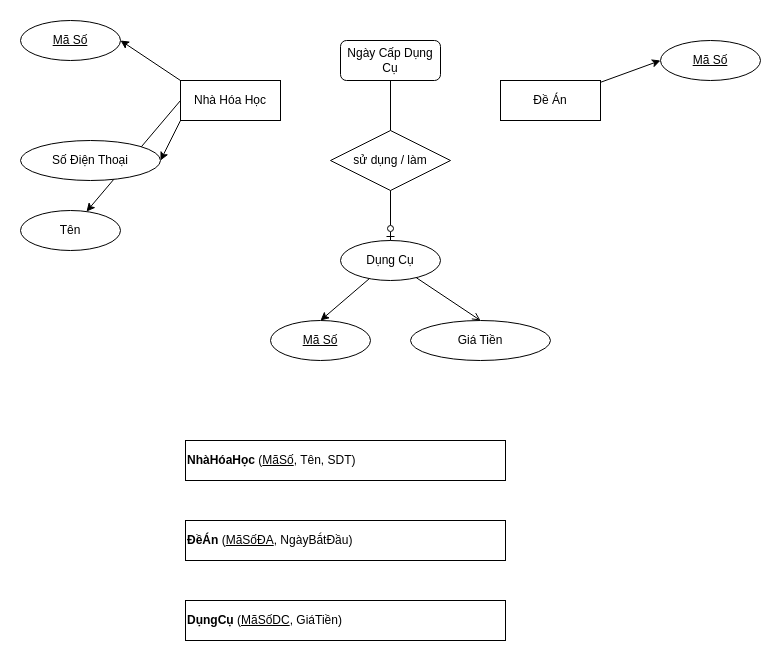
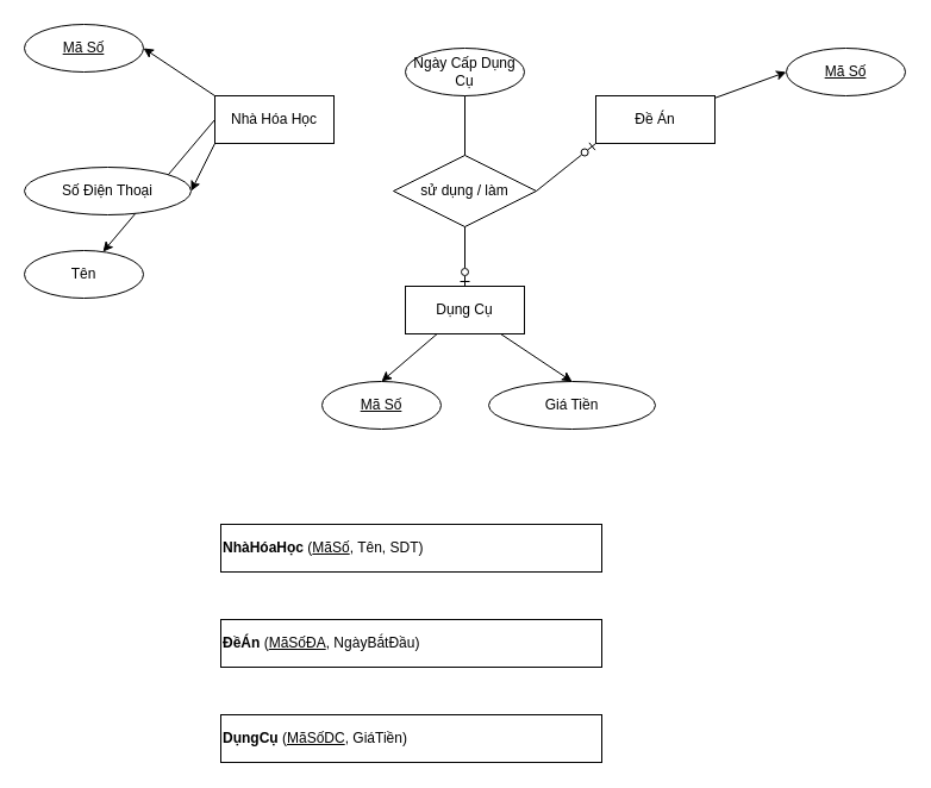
  <mxCell id="0" />
  <mxCell id="1" parent="0" />
  <mxCell id="2" value="Nhà Hóa Học" style="whiteSpace=wrap;html=1;align=center;" parent="1" vertex="1"><mxGeometry x="180" y="80" width="100" height="40" as="geometry" /></mxCell>
  <mxCell id="3" style="edgeStyle=none;rounded=0;orthogonalLoop=1;jettySize=auto;html=1;entryX=0;entryY=0.5;entryDx=0;entryDy=0;startArrow=none;startFill=0;endArrow=classic;endFill=1;" parent="1" source="4" target="14" edge="1"><mxGeometry relative="1" as="geometry" /></mxCell>
  <mxCell id="4" value="Đề Án" style="whiteSpace=wrap;html=1;align=center;" parent="1" vertex="1"><mxGeometry x="500" y="80" width="100" height="40" as="geometry" /></mxCell>
- <mxCell id="5" style="edgeStyle=none;rounded=0;orthogonalLoop=1;jettySize=auto;html=1;entryX=0.5;entryY=0;entryDx=0;entryDy=0;startFill=0;endFill=1;endArrow=open;" parent="1" source="7" target="16" edge="1"><mxGeometry relative="1" as="geometry" /></mxCell>
+ <mxCell id="5" style="edgeStyle=none;rounded=0;orthogonalLoop=1;jettySize=auto;html=1;entryX=0.5;entryY=0;entryDx=0;entryDy=0;startFill=0;endFill=1;" parent="1" source="7" target="16" edge="1"><mxGeometry relative="1" as="geometry" /></mxCell>
  <mxCell id="6" style="edgeStyle=none;rounded=0;orthogonalLoop=1;jettySize=auto;html=1;entryX=0.5;entryY=0;entryDx=0;entryDy=0;startFill=0;endFill=1;" parent="1" source="7" target="15" edge="1"><mxGeometry relative="1" as="geometry" /></mxCell>
- <mxCell id="7" value="Dụng Cụ" style="ellipse;whiteSpace=wrap;html=1;align=center;" parent="1" vertex="1"><mxGeometry x="340" y="240" width="100" height="40" as="geometry" /></mxCell>
+ <mxCell id="7" value="Dụng Cụ" style="whiteSpace=wrap;html=1;align=center;" parent="1" vertex="1"><mxGeometry x="340" y="240" width="100" height="40" as="geometry" /></mxCell>
  <mxCell id="8" value="Mã Số" style="ellipse;whiteSpace=wrap;html=1;align=center;fontStyle=4" parent="1" vertex="1"><mxGeometry x="20" y="20" width="100" height="40" as="geometry" /></mxCell>
  <mxCell id="9" style="edgeStyle=none;rounded=0;orthogonalLoop=1;jettySize=auto;html=1;entryX=0;entryY=0.5;entryDx=0;entryDy=0;startArrow=classic;startFill=1;endArrow=none;" parent="1" source="10" target="2" edge="1"><mxGeometry relative="1" as="geometry" /></mxCell>
  <mxCell id="10" value="Tên" style="ellipse;whiteSpace=wrap;html=1;align=center;" parent="1" vertex="1"><mxGeometry x="20" y="210" width="100" height="40" as="geometry" /></mxCell>
  <mxCell id="11" style="edgeStyle=none;rounded=0;orthogonalLoop=1;jettySize=auto;html=1;entryX=0;entryY=1;entryDx=0;entryDy=0;startArrow=classic;startFill=1;endArrow=none;exitX=1;exitY=0.5;exitDx=0;exitDy=0;" parent="1" source="12" target="2" edge="1"><mxGeometry relative="1" as="geometry" /></mxCell>
  <mxCell id="12" value="Số Điện Thoại" style="ellipse;whiteSpace=wrap;html=1;align=center;" parent="1" vertex="1"><mxGeometry x="20" y="140" width="140" height="40" as="geometry" /></mxCell>
  <mxCell id="13" value="" style="endArrow=none;html=1;rounded=0;exitX=1;exitY=0.5;exitDx=0;exitDy=0;entryX=0;entryY=0;entryDx=0;entryDy=0;startArrow=classic;startFill=1;" parent="1" source="8" target="2" edge="1"><mxGeometry relative="1" as="geometry"><mxPoint x="250" y="110" as="sourcePoint" /><mxPoint x="410" y="110" as="targetPoint" /></mxGeometry></mxCell>
  <mxCell id="14" value="Mã Số" style="ellipse;whiteSpace=wrap;html=1;align=center;fontStyle=4" parent="1" vertex="1"><mxGeometry x="660" y="40" width="100" height="40" as="geometry" /></mxCell>
  <mxCell id="15" value="Mã Số" style="ellipse;whiteSpace=wrap;html=1;align=center;fontStyle=4" parent="1" vertex="1"><mxGeometry x="270" y="320" width="100" height="40" as="geometry" /></mxCell>
  <mxCell id="16" value="Giá Tiền" style="ellipse;whiteSpace=wrap;html=1;align=center;" parent="1" vertex="1"><mxGeometry x="410" y="320" width="140" height="40" as="geometry" /></mxCell>
  <mxCell id="17" value="sử dụng / làm" style="shape=rhombus;perimeter=rhombusPerimeter;whiteSpace=wrap;html=1;align=center;" parent="1" vertex="1"><mxGeometry x="330" y="130" width="120" height="60" as="geometry" /></mxCell>
+ <mxCell id="18" value="" style="endArrow=ERzeroToOne;html=1;rounded=0;entryX=0;entryY=1;entryDx=0;entryDy=0;exitX=1;exitY=0.5;exitDx=0;exitDy=0;endFill=0;" parent="1" source="17" target="4" edge="1"><mxGeometry relative="1" as="geometry"><mxPoint x="435" y="130" as="sourcePoint" /><mxPoint x="485" y="170" as="targetPoint" /></mxGeometry></mxCell>
  <mxCell id="19" value="" style="endArrow=ERzeroToOne;html=1;rounded=0;entryX=0.5;entryY=0;entryDx=0;entryDy=0;exitX=0.5;exitY=1;exitDx=0;exitDy=0;endFill=0;" parent="1" source="17" target="7" edge="1"><mxGeometry relative="1" as="geometry"><mxPoint x="290" y="190" as="sourcePoint" /><mxPoint x="450" y="190" as="targetPoint" /></mxGeometry></mxCell>
- <mxCell id="20" value="Ngày Cấp Dụng Cụ" style="whiteSpace=wrap;html=1;align=center;rounded=1;" parent="1" vertex="1"><mxGeometry x="340" y="40" width="100" height="40" as="geometry" /></mxCell>
+ <mxCell id="20" value="Ngày Cấp Dụng Cụ" style="ellipse;whiteSpace=wrap;html=1;align=center;" parent="1" vertex="1"><mxGeometry x="340" y="40" width="100" height="40" as="geometry" /></mxCell>
  <mxCell id="21" value="" style="endArrow=none;html=1;rounded=0;entryX=0.5;entryY=0;entryDx=0;entryDy=0;exitX=0.5;exitY=1;exitDx=0;exitDy=0;" parent="1" source="20" target="17" edge="1"><mxGeometry relative="1" as="geometry"><mxPoint x="390" y="70" as="sourcePoint" /><mxPoint x="380" y="85" as="targetPoint" /></mxGeometry></mxCell>
  <mxCell id="22" value="&lt;b&gt;NhàHóaHọc&amp;nbsp;&lt;/b&gt;(&lt;u&gt;MãSố&lt;/u&gt;, Tên, SDT)" style="rounded=0;whiteSpace=wrap;html=1;movable=1;resizable=1;rotatable=1;deletable=1;editable=1;connectable=1;align=left;" vertex="1" parent="1"><mxGeometry x="185" y="440" width="320" height="40" as="geometry" /></mxCell>
  <mxCell id="23" value="&lt;b&gt;ĐềÁn&amp;nbsp;&lt;/b&gt;(&lt;u&gt;MãSốĐA&lt;/u&gt;, NgàyBắtĐầu)" style="rounded=0;whiteSpace=wrap;html=1;movable=1;resizable=1;rotatable=1;deletable=1;editable=1;connectable=1;align=left;" vertex="1" parent="1"><mxGeometry x="185" y="520" width="320" height="40" as="geometry" /></mxCell>
  <mxCell id="24" value="&lt;b&gt;DụngCụ&amp;nbsp;&lt;/b&gt;(&lt;u&gt;MãSốDC&lt;/u&gt;, GiáTiền)" style="rounded=0;whiteSpace=wrap;html=1;movable=1;resizable=1;rotatable=1;deletable=1;editable=1;connectable=1;align=left;" vertex="1" parent="1"><mxGeometry x="185" y="600" width="320" height="40" as="geometry" /></mxCell>
